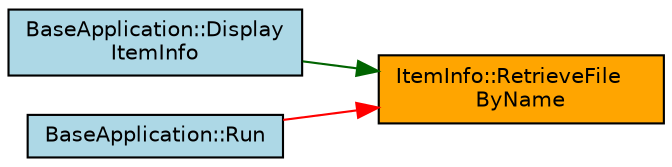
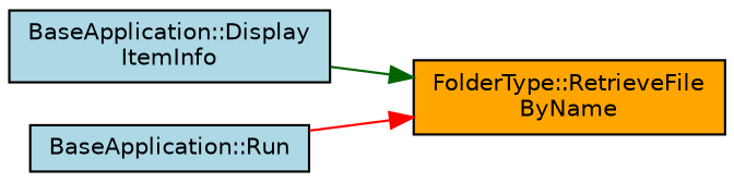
  digraph {
    rankdir=RL
    node [color=black fillcolor=lightblue fontname=Helvetica fontsize=10 shape=record style=filled]
    edge [dir=back fontname=Helvetica fontsize=10 labelfontname=Helvetica labelfontsize=10 style=solid]
-   n1 [fillcolor=orange fontcolor=black height=0.2 label="ItemInfo::RetrieveFile\lByName" width=0.4]
+   n1 [fillcolor=orange fontcolor=black height=0.2 label="FolderType::RetrieveFile\lByName" width=0.4]
    n2 [height=0.2 label="BaseApplication::Display\lItemInfo" width=0.4]
    n3 [height=0.2 label="BaseApplication::Run" width=0.4]
    n1 -> n2 [color=darkgreen]
    n1 -> n3 [color=red]
  }
